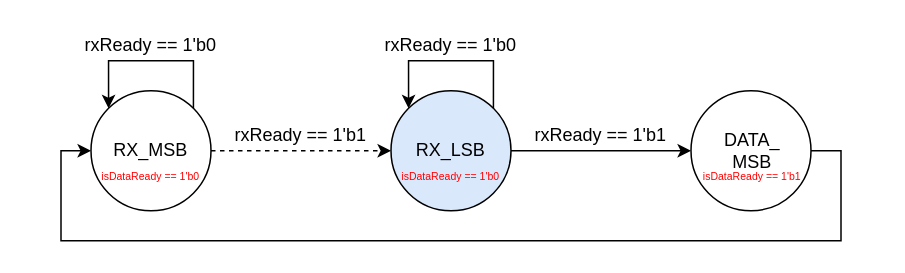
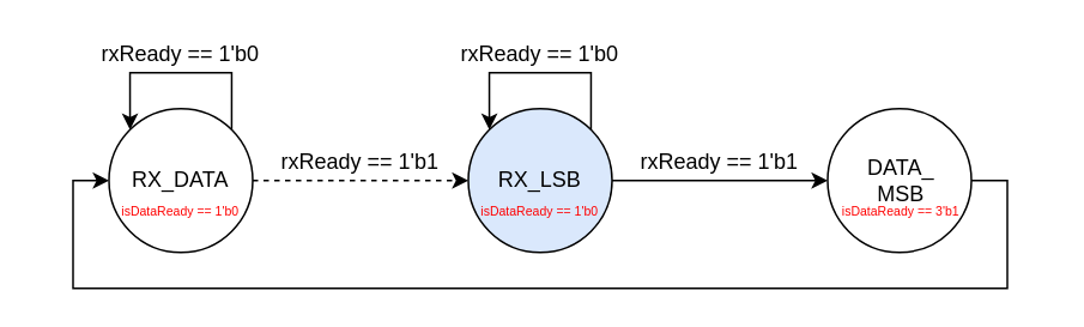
  <mxCell id="0" />
  <mxCell id="1" parent="0" />
  <mxCell id="2" style="edgeStyle=orthogonalEdgeStyle;rounded=0;orthogonalLoop=1;jettySize=auto;html=1;entryX=0;entryY=0.5;entryDx=0;entryDy=0;dashed=1;" parent="1" source="3" target="5" edge="1"><mxGeometry relative="1" as="geometry" /></mxCell>
- <mxCell id="3" value="RX_MSB" style="ellipse;whiteSpace=wrap;html=1;aspect=fixed;" parent="1" vertex="1"><mxGeometry x="60" y="60" width="80" height="80" as="geometry" /></mxCell>
+ <mxCell id="3" value="RX_DATA" style="ellipse;whiteSpace=wrap;html=1;aspect=fixed;" parent="1" vertex="1"><mxGeometry x="60" y="60" width="80" height="80" as="geometry" /></mxCell>
  <mxCell id="4" style="edgeStyle=orthogonalEdgeStyle;rounded=0;orthogonalLoop=1;jettySize=auto;html=1;entryX=0;entryY=0.5;entryDx=0;entryDy=0;" parent="1" source="5" target="7" edge="1"><mxGeometry relative="1" as="geometry" /></mxCell>
  <mxCell id="5" value="RX_LSB" style="ellipse;whiteSpace=wrap;html=1;aspect=fixed;fillColor=#dae8fc;" parent="1" vertex="1"><mxGeometry x="260" y="60" width="80" height="80" as="geometry" /></mxCell>
  <mxCell id="6" style="edgeStyle=orthogonalEdgeStyle;rounded=0;orthogonalLoop=1;jettySize=auto;html=1;exitX=1;exitY=0.5;exitDx=0;exitDy=0;entryX=0;entryY=0.5;entryDx=0;entryDy=0;" parent="1" source="7" target="3" edge="1"><mxGeometry relative="1" as="geometry"><Array as="points"><mxPoint x="560" y="100" /><mxPoint x="560" y="160" /><mxPoint x="40" y="160" /><mxPoint x="40" y="100" /></Array></mxGeometry></mxCell>
  <mxCell id="7" value="" style="ellipse;whiteSpace=wrap;html=1;aspect=fixed;" parent="1" vertex="1"><mxGeometry x="460" y="60" width="80" height="80" as="geometry" /></mxCell>
  <mxCell id="8" value="rxReady == 1'b1" style="text;html=1;strokeColor=none;fillColor=none;align=center;verticalAlign=middle;whiteSpace=wrap;rounded=0;" parent="1" vertex="1"><mxGeometry x="140" y="80" width="120" height="20" as="geometry" /></mxCell>
  <mxCell id="9" value="rxReady == 1'b0" style="text;html=1;strokeColor=none;fillColor=none;align=center;verticalAlign=middle;whiteSpace=wrap;rounded=0;" parent="1" vertex="1"><mxGeometry x="40" y="20" width="120" height="20" as="geometry" /></mxCell>
  <mxCell id="10" value="rxReady == 1'b1" style="text;html=1;strokeColor=none;fillColor=none;align=center;verticalAlign=middle;whiteSpace=wrap;rounded=0;" parent="1" vertex="1"><mxGeometry x="340" y="80" width="120" height="20" as="geometry" /></mxCell>
  <mxCell id="11" style="edgeStyle=orthogonalEdgeStyle;rounded=0;orthogonalLoop=1;jettySize=auto;html=1;exitX=1;exitY=0;exitDx=0;exitDy=0;entryX=0;entryY=0;entryDx=0;entryDy=0;" parent="1" source="3" target="3" edge="1"><mxGeometry relative="1" as="geometry"><Array as="points"><mxPoint x="128" y="40" /><mxPoint x="72" y="40" /></Array></mxGeometry></mxCell>
  <mxCell id="12" style="edgeStyle=orthogonalEdgeStyle;rounded=0;orthogonalLoop=1;jettySize=auto;html=1;exitX=1;exitY=0;exitDx=0;exitDy=0;entryX=0;entryY=0;entryDx=0;entryDy=0;" parent="1" edge="1"><mxGeometry relative="1" as="geometry"><mxPoint x="328.284" y="71.716" as="sourcePoint" /><mxPoint x="271.716" y="71.716" as="targetPoint" /><Array as="points"><mxPoint x="328" y="40" /><mxPoint x="272" y="40" /></Array></mxGeometry></mxCell>
  <mxCell id="13" value="rxReady == 1'b0" style="text;html=1;strokeColor=none;fillColor=none;align=center;verticalAlign=middle;whiteSpace=wrap;rounded=0;" parent="1" vertex="1"><mxGeometry x="240" y="20" width="120" height="20" as="geometry" /></mxCell>
- <mxCell id="14" value="&lt;font color=&quot;#ff0000&quot; style=&quot;font-size: 7px&quot;&gt;isDataReady == 1'b1&lt;/font&gt;" style="text;html=1;strokeColor=none;fillColor=none;align=center;verticalAlign=middle;whiteSpace=wrap;rounded=0;" parent="1" vertex="1"><mxGeometry x="421" y="106" width="160" height="20" as="geometry" /></mxCell>
+ <mxCell id="14" value="&lt;font color=&quot;#ff0000&quot; style=&quot;font-size: 7px&quot;&gt;isDataReady == 3'b1&lt;/font&gt;" style="text;html=1;strokeColor=none;fillColor=none;align=center;verticalAlign=middle;whiteSpace=wrap;rounded=0;" parent="1" vertex="1"><mxGeometry x="421" y="106" width="160" height="20" as="geometry" /></mxCell>
  <mxCell id="15" value="DATA_&lt;br&gt;MSB" style="text;html=1;strokeColor=none;fillColor=none;align=center;verticalAlign=middle;whiteSpace=wrap;rounded=0;" vertex="1" parent="1"><mxGeometry x="461" y="90" width="80" height="20" as="geometry" /></mxCell>
  <mxCell id="16" value="&lt;font color=&quot;#ff0000&quot; style=&quot;font-size: 7px&quot;&gt;isDataReady == 1'b0&lt;/font&gt;" style="text;html=1;strokeColor=none;fillColor=none;align=center;verticalAlign=middle;whiteSpace=wrap;rounded=0;" vertex="1" parent="1"><mxGeometry x="220" y="106" width="160" height="20" as="geometry" /></mxCell>
  <mxCell id="17" value="&lt;font color=&quot;#ff0000&quot; style=&quot;font-size: 7px&quot;&gt;isDataReady == 1'b0&lt;/font&gt;" style="text;html=1;strokeColor=none;fillColor=none;align=center;verticalAlign=middle;whiteSpace=wrap;rounded=0;" vertex="1" parent="1"><mxGeometry x="20" y="106" width="160" height="20" as="geometry" /></mxCell>
